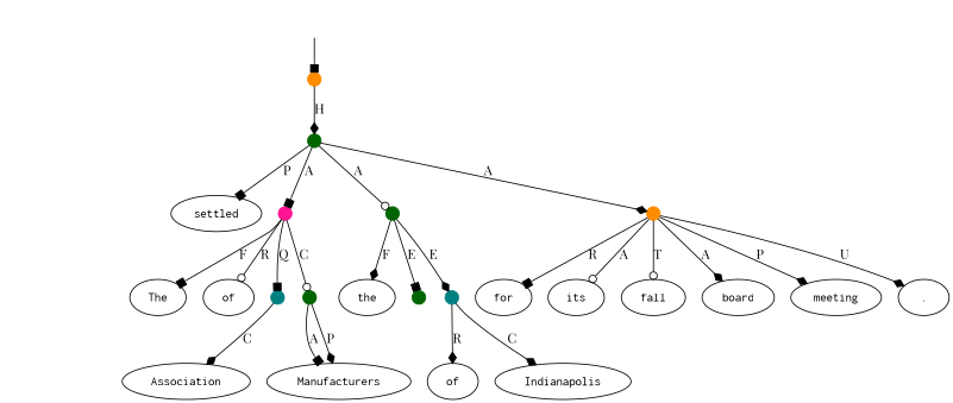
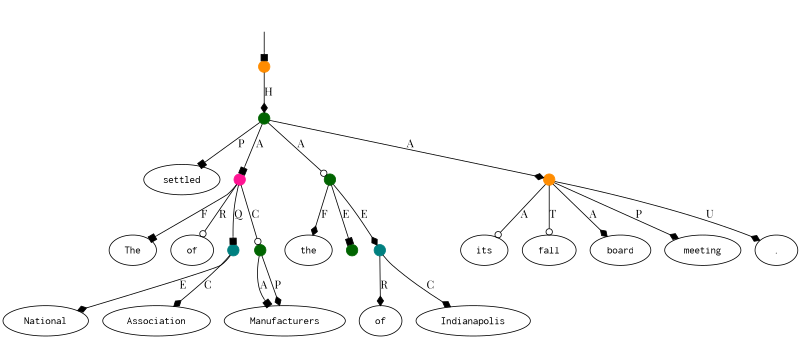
  digraph {
    fontname="Playfair Display"
    node [fontname="Playfair Display"]
    edge [arrowhead=diamond fontname="Playfair Display"]
    top [style=invis]
    19 [color=darkorange shape=point width=0.2]
    20 [color=darkgreen shape=point width=0.2]
    n4 [label=<<table align="center" border="0" cellspacing="0"><tr><td colspan="2"><font face="Courier">settled</font></td></tr></table>>]
    18 [color=deeppink shape=point width=0.2]
    23 [color=darkgreen shape=point width=0.2]
    26 [color=darkorange shape=point width=0.2]
    n8 [label=<<table align="center" border="0" cellspacing="0"><tr><td colspan="2"><font face="Courier">The</font></td></tr></table>>]
+   n9 [label=<<table align="center" border="0" cellspacing="0"><tr><td colspan="2"><font face="Courier">National</font></td></tr></table>>]
    n10 [label=<<table align="center" border="0" cellspacing="0"><tr><td colspan="2"><font face="Courier">Association</font></td></tr></table>>]
    n11 [label=<<table align="center" border="0" cellspacing="0"><tr><td colspan="2"><font face="Courier">of</font></td></tr></table>>]
    n12 [label=<<table align="center" border="0" cellspacing="0"><tr><td colspan="2"><font face="Courier">Manufacturers</font></td></tr></table>>]
    n13 [label=<<table align="center" border="0" cellspacing="0"><tr><td colspan="2"><font face="Courier">the</font></td></tr></table>>]
    n14 [label=<<table align="center" border="0" cellspacing="0"><tr><td colspan="2"><font face="Courier">of</font></td></tr></table>>]
    n15 [label=<<table align="center" border="0" cellspacing="0"><tr><td colspan="2"><font face="Courier">Indianapolis</font></td></tr></table>>]
-   n16 [label=<<table align="center" border="0" cellspacing="0"><tr><td colspan="2"><font face="Courier">for</font></td></tr></table>>]
    n17 [label=<<table align="center" border="0" cellspacing="0"><tr><td colspan="2"><font face="Courier">its</font></td></tr></table>>]
    n18 [label=<<table align="center" border="0" cellspacing="0"><tr><td colspan="2"><font face="Courier">fall</font></td></tr></table>>]
    n19 [label=<<table align="center" border="0" cellspacing="0"><tr><td colspan="2"><font face="Courier">board</font></td></tr></table>>]
    n20 [label=<<table align="center" border="0" cellspacing="0"><tr><td colspan="2"><font face="Courier">meeting</font></td></tr></table>>]
    n21 [label=<<table align="center" border="0" cellspacing="0"><tr><td colspan="2"><font face="Courier">.</font></td></tr></table>>]
    21 [color=teal shape=point width=0.2]
    22 [color=darkgreen shape=point width=0.2]
    24 [color=darkgreen shape=point width=0.2]
    25 [color=teal shape=point width=0.2]
    top -> 19 [arrowhead=box]
    19 -> 20 [label=H]
    20 -> n4 [arrowhead=box label=P]
    20 -> 18 [arrowhead=box label=A]
    20 -> 23 [arrowhead=odot label=A]
    20 -> 26 [label=A]
    18 -> n8 [arrowhead=box label=F]
    18 -> n11 [arrowhead=odot label=R]
    18 -> 21 [arrowhead=box label=Q]
    18 -> 22 [arrowhead=odot label=C]
    23 -> n13 [label=F]
    23 -> 24 [arrowhead=box label=E]
    23 -> 25 [label=E]
-   26 -> n16 [arrowhead=box label=R]
    26 -> n17 [arrowhead=odot label=A]
    26 -> n18 [arrowhead=odot label=T]
    26 -> n19 [label=A]
    26 -> n20 [label=P]
    26 -> n21 [label=U]
+   21 -> n9 [label=E]
    21 -> n10 [label=C]
    22 -> n12 [arrowhead=box label=A]
    22 -> n12 [label=P]
    25 -> n14 [label=R]
    25 -> n15 [label=C]
  }
